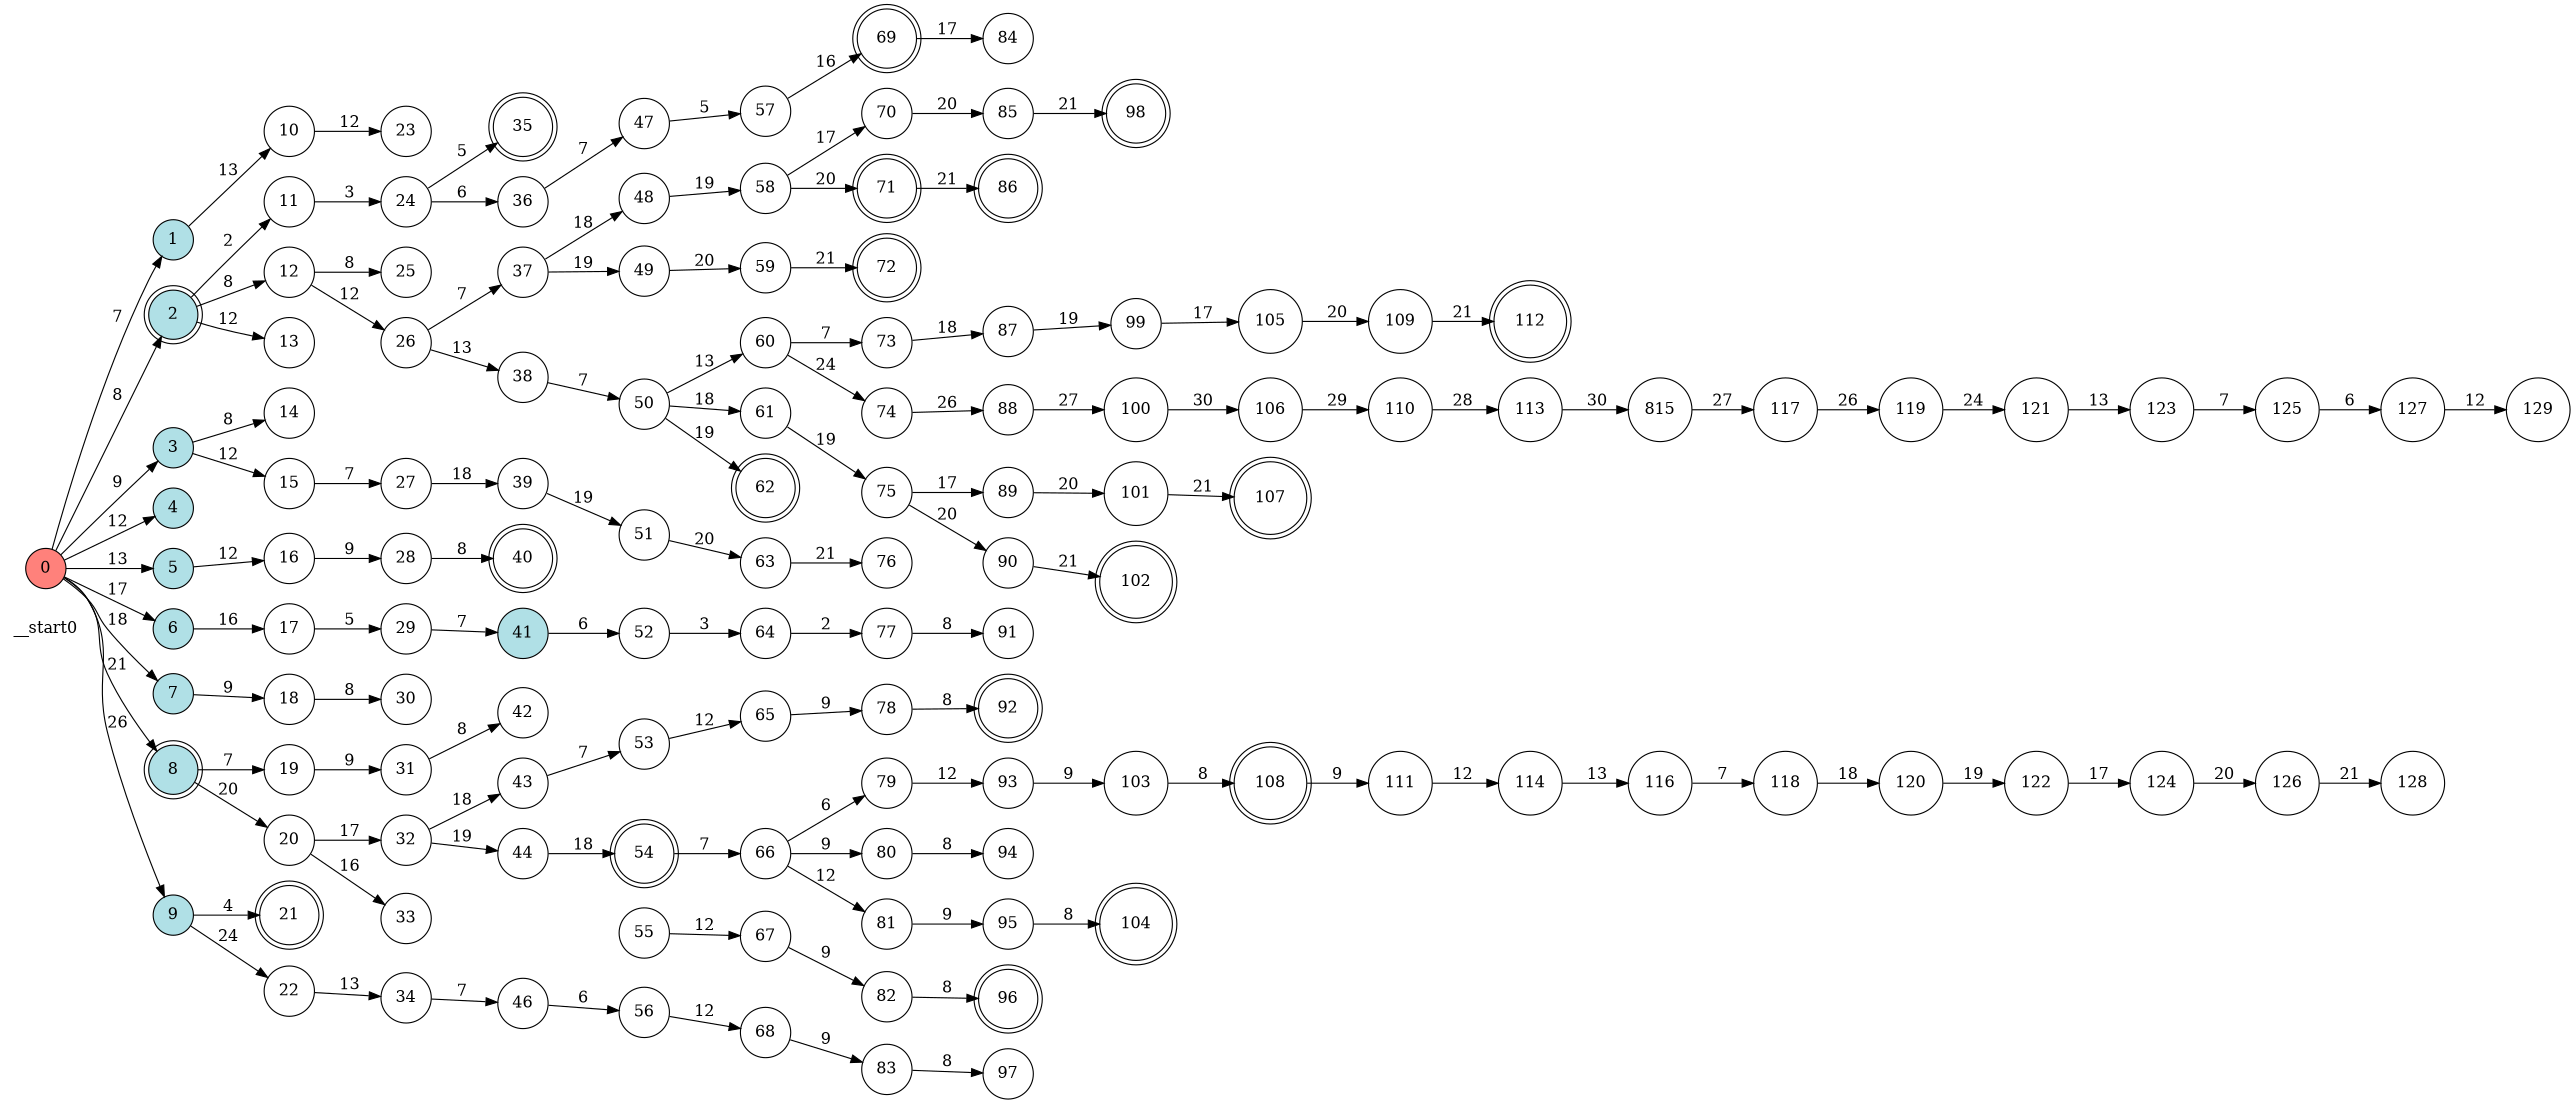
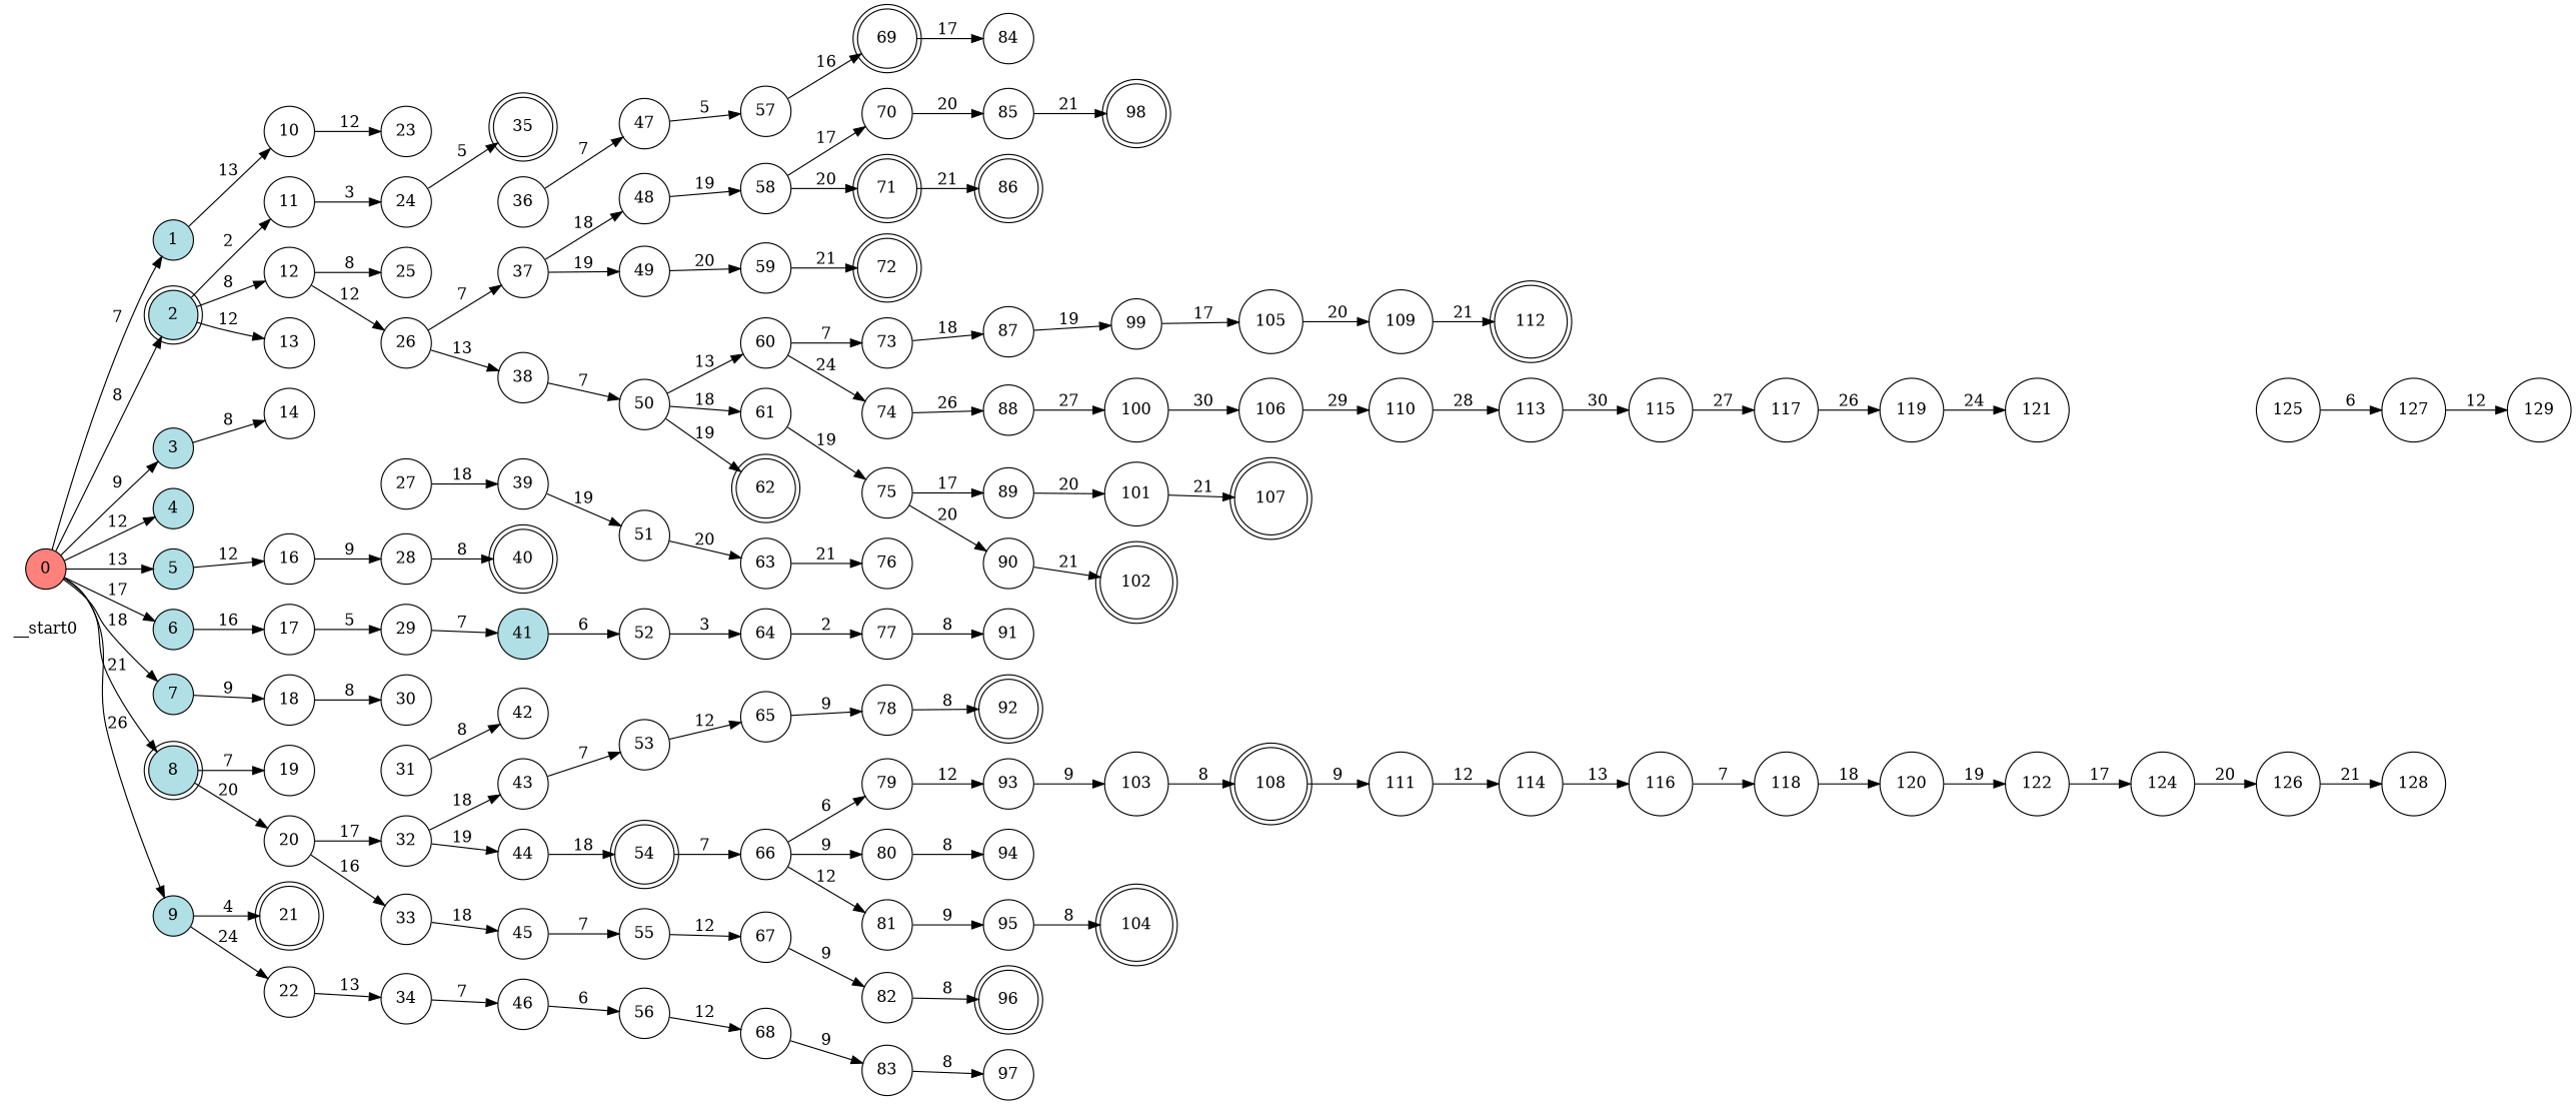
  digraph {
    rankdir=LR
    node [shape=circle color=black fillcolor=white style=filled]
    __start0 [shape=none color="" fillcolor="" style=""]
    n2 [fillcolor="#ff817b" label=0]
    n3 [fillcolor=powderblue label=1]
    n4 [fillcolor=powderblue label=2 shape=doublecircle style="rounded,filled"]
    n5 [fillcolor=powderblue label=3]
    n6 [fillcolor=powderblue label=4]
    n7 [fillcolor=powderblue label=5]
    n8 [fillcolor=powderblue label=6]
    n9 [fillcolor=powderblue label=7]
    n10 [fillcolor=powderblue label=8 shape=doublecircle style="rounded,filled"]
    n11 [fillcolor=powderblue label=9]
    n12 [label=10]
    n13 [label=11]
    n14 [label=12]
    n15 [label=13]
    n16 [label=14]
-   n17 [label=15]
    n18 [label=16]
    n19 [label=17]
    n20 [label=18]
    n21 [label=19]
    n22 [label=20]
    n23 [label=21 shape=doublecircle style="rounded,filled"]
    n24 [label=22]
    n25 [label=23]
    n26 [label=24]
    n27 [label=25]
    n28 [label=26]
    n29 [label=27]
    n30 [label=28]
    n31 [label=29]
    n32 [label=30]
    n33 [label=31]
    n34 [label=32]
    n35 [label=33]
    n36 [label=34]
    n37 [label=35 shape=doublecircle style="rounded,filled"]
    n38 [label=36]
    n39 [label=37]
    n40 [label=38]
    n41 [label=39]
    n42 [label=40 shape=doublecircle style="rounded,filled"]
    n43 [fillcolor=powderblue label=41]
    n44 [label=42]
    n45 [label=43]
    n46 [label=44]
+   n47 [label=45]
    n48 [label=46]
    n49 [label=47]
    n50 [label=48]
    n51 [label=49]
    n52 [label=50]
    n53 [label=51]
    n54 [label=52]
    n55 [label=53]
    n56 [label=54 shape=doublecircle style="rounded,filled"]
    n57 [label=55]
    n58 [label=56]
    n59 [label=57]
    n60 [label=58]
    n61 [label=59]
    n62 [label=60]
    n63 [label=61]
    n64 [label=62 shape=doublecircle style="rounded,filled"]
    n65 [label=63]
    n66 [label=64]
    n67 [label=65]
    n68 [label=66]
    n69 [label=67]
    n70 [label=68]
    n71 [label=69 shape=doublecircle style="rounded,filled"]
    n72 [label=70]
    n73 [label=71 shape=doublecircle style="rounded,filled"]
    n74 [label=72 shape=doublecircle style="rounded,filled"]
    n75 [label=73]
    n76 [label=74]
    n77 [label=75]
    n78 [label=76]
    n79 [label=77]
    n80 [label=78]
    n81 [label=79]
    n82 [label=80]
    n83 [label=81]
    n84 [label=82]
    n85 [label=83]
    n86 [label=84]
    n87 [label=85]
    n88 [label=86 shape=doublecircle style="rounded,filled"]
    n89 [label=87]
    n90 [label=88]
    n91 [label=89]
    n92 [label=90]
    n93 [label=91]
    n94 [label=92 shape=doublecircle style="rounded,filled"]
    n95 [label=93]
    n96 [label=94]
    n97 [label=95]
    n98 [label=96 shape=doublecircle style="rounded,filled"]
    n99 [label=97]
    n100 [label=98 shape=doublecircle style="rounded,filled"]
    n101 [label=99]
    n102 [label=100]
    n103 [label=101]
    n104 [label=102 shape=doublecircle style="rounded,filled"]
    n105 [label=103]
    n106 [label=104 shape=doublecircle style="rounded,filled"]
    n107 [label=105]
    n108 [label=106]
    n109 [label=107 shape=doublecircle style="rounded,filled"]
    n110 [label=108 shape=doublecircle style="rounded,filled"]
    n111 [label=109]
    n112 [label=110]
    n113 [label=111]
    n114 [label=112 shape=doublecircle style="rounded,filled"]
    n115 [label=113]
    n116 [label=114]
-   n117 [label=815]
+   n117 [label=115]
    n118 [label=116]
    n119 [label=117]
    n120 [label=118]
    n121 [label=119]
    n122 [label=120]
    n123 [label=121]
    n124 [label=122]
-   n125 [label=123]
    n126 [label=124]
    n127 [label=125]
    n128 [label=126]
    n129 [label=127]
    n130 [label=128]
    n131 [label=129]
    n2 -> n3 [label=7]
    n2 -> n4 [label=8]
    n2 -> n5 [label=9]
    n2 -> n6 [label=12]
    n2 -> n7 [label=13]
    n2 -> n8 [label=17]
    n2 -> n9 [label=18]
    n2 -> n10 [label=21]
    n2 -> n11 [label=26]
    n3 -> n12 [label=13]
    n4 -> n13 [label=2]
    n4 -> n14 [label=8]
    n4 -> n15 [label=12]
    n5 -> n16 [label=8]
-   n5 -> n17 [label=12]
    n7 -> n18 [label=12]
    n8 -> n19 [label=16]
    n9 -> n20 [label=9]
    n10 -> n21 [label=7]
    n10 -> n22 [label=20]
    n11 -> n23 [label=4]
    n11 -> n24 [label=24]
    n12 -> n25 [label=12]
    n13 -> n26 [label=3]
    n14 -> n27 [label=8]
    n14 -> n28 [label=12]
-   n17 -> n29 [label=7]
    n18 -> n30 [label=9]
    n19 -> n31 [label=5]
    n20 -> n32 [label=8]
-   n21 -> n33 [label=9]
    n22 -> n34 [label=17]
    n22 -> n35 [label=16]
    n24 -> n36 [label=13]
    n26 -> n37 [label=5]
-   n26 -> n38 [label=6]
    n28 -> n39 [label=7]
    n28 -> n40 [label=13]
    n29 -> n41 [label=18]
    n30 -> n42 [label=8]
    n31 -> n43 [label=7]
    n33 -> n44 [label=8]
    n34 -> n45 [label=18]
    n34 -> n46 [label=19]
+   n35 -> n47 [label=18]
    n36 -> n48 [label=7]
    n38 -> n49 [label=7]
    n39 -> n50 [label=18]
    n39 -> n51 [label=19]
    n40 -> n52 [label=7]
    n41 -> n53 [label=19]
    n43 -> n54 [label=6]
    n45 -> n55 [label=7]
    n46 -> n56 [label=18]
+   n47 -> n57 [label=7]
    n48 -> n58 [label=6]
    n49 -> n59 [label=5]
    n50 -> n60 [label=19]
    n51 -> n61 [label=20]
    n52 -> n62 [label=13]
    n52 -> n63 [label=18]
    n52 -> n64 [label=19]
    n53 -> n65 [label=20]
    n54 -> n66 [label=3]
    n55 -> n67 [label=12]
    n56 -> n68 [label=7]
    n57 -> n69 [label=12]
    n58 -> n70 [label=12]
    n59 -> n71 [label=16]
    n60 -> n72 [label=17]
    n60 -> n73 [label=20]
    n61 -> n74 [label=21]
    n62 -> n75 [label=7]
    n62 -> n76 [label=24]
    n63 -> n77 [label=19]
    n65 -> n78 [label=21]
    n66 -> n79 [label=2]
    n67 -> n80 [label=9]
    n68 -> n81 [label=6]
    n68 -> n82 [label=9]
    n68 -> n83 [label=12]
    n69 -> n84 [label=9]
    n70 -> n85 [label=9]
    n71 -> n86 [label=17]
    n72 -> n87 [label=20]
    n73 -> n88 [label=21]
    n75 -> n89 [label=18]
    n76 -> n90 [label=26]
    n77 -> n91 [label=17]
    n77 -> n92 [label=20]
    n79 -> n93 [label=8]
    n80 -> n94 [label=8]
    n81 -> n95 [label=12]
    n82 -> n96 [label=8]
    n83 -> n97 [label=9]
    n84 -> n98 [label=8]
    n85 -> n99 [label=8]
    n87 -> n100 [label=21]
    n89 -> n101 [label=19]
    n90 -> n102 [label=27]
    n91 -> n103 [label=20]
    n92 -> n104 [label=21]
    n95 -> n105 [label=9]
    n97 -> n106 [label=8]
    n101 -> n107 [label=17]
    n102 -> n108 [label=30]
    n103 -> n109 [label=21]
    n105 -> n110 [label=8]
    n107 -> n111 [label=20]
    n108 -> n112 [label=29]
    n110 -> n113 [label=9]
    n111 -> n114 [label=21]
    n112 -> n115 [label=28]
    n113 -> n116 [label=12]
    n115 -> n117 [label=30]
    n116 -> n118 [label=13]
    n117 -> n119 [label=27]
    n118 -> n120 [label=7]
    n119 -> n121 [label=26]
    n120 -> n122 [label=18]
    n121 -> n123 [label=24]
    n122 -> n124 [label=19]
-   n123 -> n125 [label=13]
    n124 -> n126 [label=17]
-   n125 -> n127 [label=7]
    n126 -> n128 [label=20]
    n127 -> n129 [label=6]
    n128 -> n130 [label=21]
    n129 -> n131 [label=12]
  }
